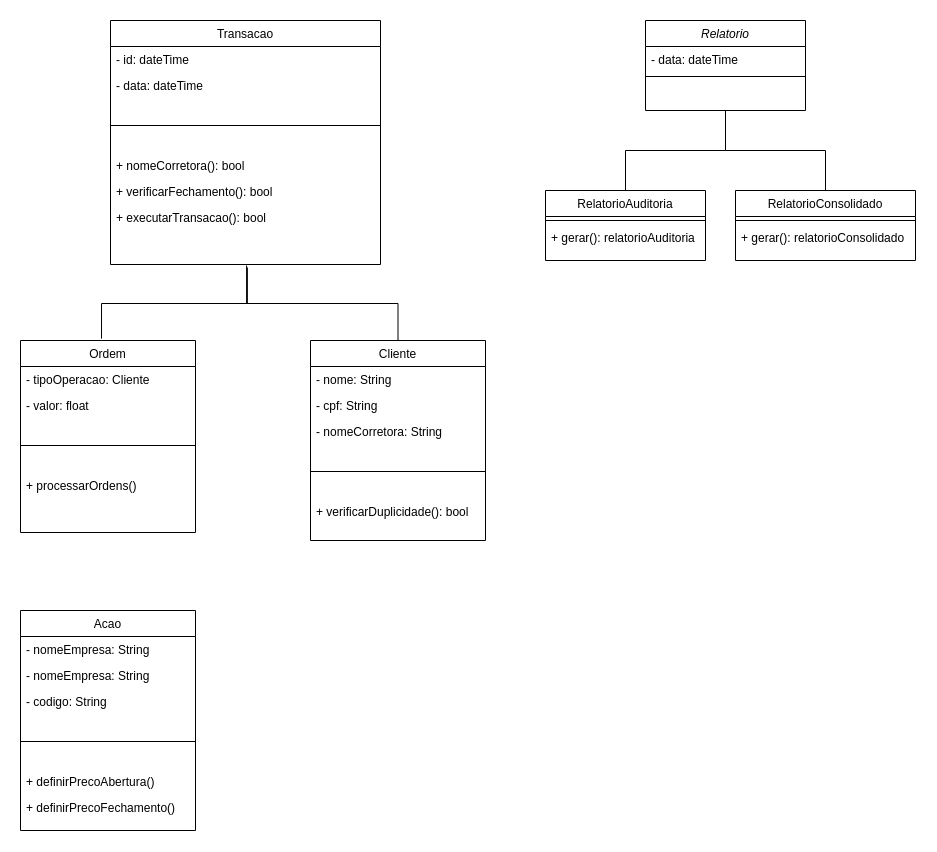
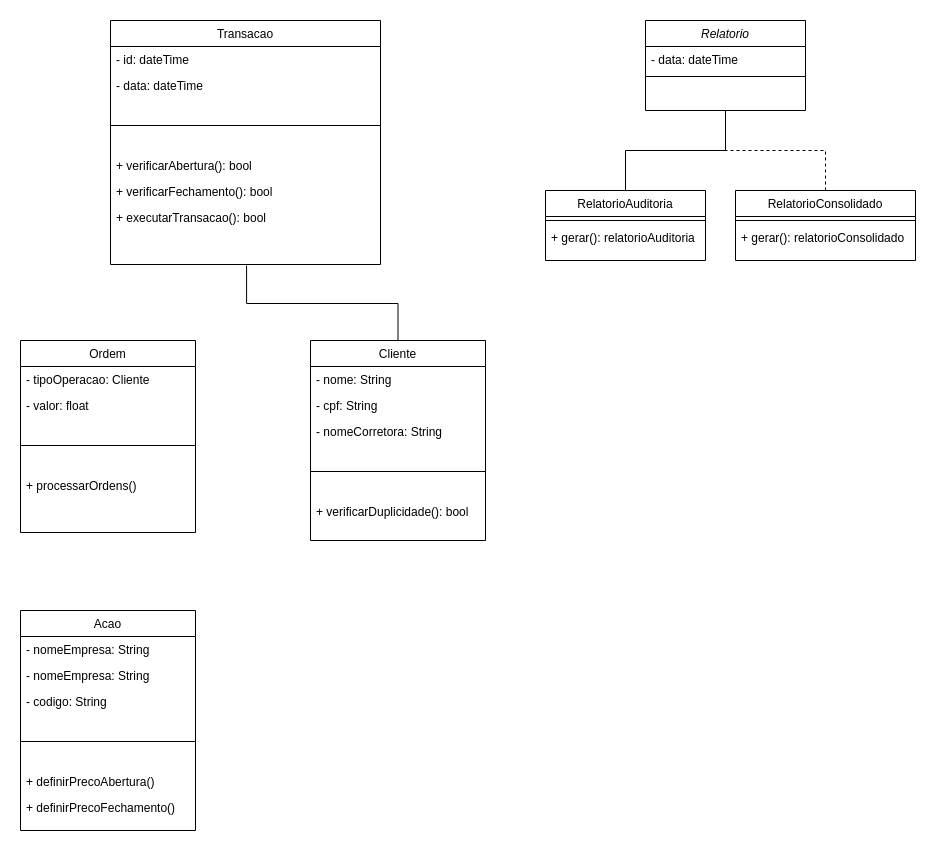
  <mxCell id="0" />
  <mxCell id="1" parent="0" />
  <mxCell id="2" value="Relatorio" style="swimlane;fontStyle=2;align=center;verticalAlign=top;childLayout=stackLayout;horizontal=1;startSize=26;horizontalStack=0;resizeParent=1;resizeLast=0;collapsible=1;marginBottom=0;rounded=0;shadow=0;strokeWidth=1;" parent="1" vertex="1"><mxGeometry x="645" y="20" width="160" height="90" as="geometry"><mxRectangle x="230" y="140" width="160" height="26" as="alternateBounds" /></mxGeometry></mxCell>
  <mxCell id="3" value="- data: dateTime" style="text;align=left;verticalAlign=top;spacingLeft=4;spacingRight=4;overflow=hidden;rotatable=0;points=[[0,0.5],[1,0.5]];portConstraint=eastwest;rounded=0;shadow=0;html=0;" parent="2" vertex="1"><mxGeometry y="26" width="160" height="26" as="geometry" /></mxCell>
  <mxCell id="4" value="" style="line;html=1;strokeWidth=1;align=left;verticalAlign=middle;spacingTop=-1;spacingLeft=3;spacingRight=3;rotatable=0;labelPosition=right;points=[];portConstraint=eastwest;" parent="2" vertex="1"><mxGeometry y="52" width="160" height="8" as="geometry" /></mxCell>
  <mxCell id="5" value="RelatorioAuditoria" style="swimlane;fontStyle=0;align=center;verticalAlign=top;childLayout=stackLayout;horizontal=1;startSize=26;horizontalStack=0;resizeParent=1;resizeLast=0;collapsible=1;marginBottom=0;rounded=0;shadow=0;strokeWidth=1;" parent="1" vertex="1"><mxGeometry x="545" y="190" width="160" height="70" as="geometry"><mxRectangle x="130" y="380" width="160" height="26" as="alternateBounds" /></mxGeometry></mxCell>
  <mxCell id="6" value="" style="line;html=1;strokeWidth=1;align=left;verticalAlign=middle;spacingTop=-1;spacingLeft=3;spacingRight=3;rotatable=0;labelPosition=right;points=[];portConstraint=eastwest;" parent="5" vertex="1"><mxGeometry y="26" width="160" height="8" as="geometry" /></mxCell>
  <mxCell id="7" value="+ gerar(): relatorioAuditoria" style="text;align=left;verticalAlign=top;spacingLeft=4;spacingRight=4;overflow=hidden;rotatable=0;points=[[0,0.5],[1,0.5]];portConstraint=eastwest;" parent="5" vertex="1"><mxGeometry y="34" width="160" height="26" as="geometry" /></mxCell>
  <mxCell id="8" value="" style="endArrow=none;endSize=10;endFill=0;shadow=0;strokeWidth=1;rounded=0;edgeStyle=elbowEdgeStyle;elbow=vertical;" parent="1" source="5" target="2" edge="1"><mxGeometry width="160" relative="1" as="geometry"><mxPoint x="625" y="103" as="sourcePoint" /><mxPoint x="625" y="103" as="targetPoint" /></mxGeometry></mxCell>
  <mxCell id="9" value="RelatorioConsolidado" style="swimlane;fontStyle=0;align=center;verticalAlign=top;childLayout=stackLayout;horizontal=1;startSize=26;horizontalStack=0;resizeParent=1;resizeLast=0;collapsible=1;marginBottom=0;rounded=0;shadow=0;strokeWidth=1;" parent="1" vertex="1"><mxGeometry x="735" y="190" width="180" height="70" as="geometry"><mxRectangle x="340" y="380" width="170" height="26" as="alternateBounds" /></mxGeometry></mxCell>
  <mxCell id="10" value="" style="line;html=1;strokeWidth=1;align=left;verticalAlign=middle;spacingTop=-1;spacingLeft=3;spacingRight=3;rotatable=0;labelPosition=right;points=[];portConstraint=eastwest;" parent="9" vertex="1"><mxGeometry y="26" width="180" height="8" as="geometry" /></mxCell>
  <mxCell id="11" value="+ gerar(): relatorioConsolidado" style="text;align=left;verticalAlign=top;spacingLeft=4;spacingRight=4;overflow=hidden;rotatable=0;points=[[0,0.5],[1,0.5]];portConstraint=eastwest;" vertex="1" parent="9"><mxGeometry y="34" width="180" height="26" as="geometry" /></mxCell>
- <mxCell id="12" value="" style="endArrow=none;endSize=10;endFill=0;shadow=0;strokeWidth=1;rounded=0;edgeStyle=elbowEdgeStyle;elbow=vertical;" parent="1" source="9" target="2" edge="1"><mxGeometry width="160" relative="1" as="geometry"><mxPoint x="635" y="273" as="sourcePoint" /><mxPoint x="735" y="171" as="targetPoint" /></mxGeometry></mxCell>
+ <mxCell id="12" value="" style="endArrow=none;endSize=10;endFill=0;shadow=0;strokeWidth=1;rounded=0;edgeStyle=elbowEdgeStyle;elbow=vertical;dashed=1;" parent="1" source="9" target="2" edge="1"><mxGeometry width="160" relative="1" as="geometry"><mxPoint x="635" y="273" as="sourcePoint" /><mxPoint x="735" y="171" as="targetPoint" /></mxGeometry></mxCell>
  <mxCell id="13" value="Transacao" style="swimlane;fontStyle=0;align=center;verticalAlign=top;childLayout=stackLayout;horizontal=1;startSize=26;horizontalStack=0;resizeParent=1;resizeLast=0;collapsible=1;marginBottom=0;rounded=0;shadow=0;strokeWidth=1;" vertex="1" parent="1"><mxGeometry x="110" y="20" width="270" height="244" as="geometry"><mxRectangle x="550" y="140" width="160" height="26" as="alternateBounds" /></mxGeometry></mxCell>
  <mxCell id="14" value="- id: dateTime" style="text;align=left;verticalAlign=top;spacingLeft=4;spacingRight=4;overflow=hidden;rotatable=0;points=[[0,0.5],[1,0.5]];portConstraint=eastwest;rounded=0;shadow=0;html=0;" vertex="1" parent="13"><mxGeometry y="26" width="270" height="26" as="geometry" /></mxCell>
  <mxCell id="15" value="- data: dateTime" style="text;align=left;verticalAlign=top;spacingLeft=4;spacingRight=4;overflow=hidden;rotatable=0;points=[[0,0.5],[1,0.5]];portConstraint=eastwest;rounded=0;shadow=0;html=0;" vertex="1" parent="13"><mxGeometry y="52" width="270" height="26" as="geometry" /></mxCell>
  <mxCell id="16" value="" style="line;html=1;strokeWidth=1;align=left;verticalAlign=middle;spacingTop=-1;spacingLeft=3;spacingRight=3;rotatable=0;labelPosition=right;points=[];portConstraint=eastwest;" vertex="1" parent="13"><mxGeometry y="78" width="270" height="54" as="geometry" /></mxCell>
- <mxCell id="17" value="+ nomeCorretora(): bool" style="text;align=left;verticalAlign=top;spacingLeft=4;spacingRight=4;overflow=hidden;rotatable=0;points=[[0,0.5],[1,0.5]];portConstraint=eastwest;" vertex="1" parent="13"><mxGeometry y="132" width="270" height="26" as="geometry" /></mxCell>
+ <mxCell id="17" value="+ verificarAbertura(): bool" style="text;align=left;verticalAlign=top;spacingLeft=4;spacingRight=4;overflow=hidden;rotatable=0;points=[[0,0.5],[1,0.5]];portConstraint=eastwest;" vertex="1" parent="13"><mxGeometry y="132" width="270" height="26" as="geometry" /></mxCell>
  <mxCell id="18" value="+ verificarFechamento(): bool" style="text;align=left;verticalAlign=top;spacingLeft=4;spacingRight=4;overflow=hidden;rotatable=0;points=[[0,0.5],[1,0.5]];portConstraint=eastwest;" vertex="1" parent="13"><mxGeometry y="158" width="270" height="26" as="geometry" /></mxCell>
  <mxCell id="19" value="+ executarTransacao(): bool" style="text;align=left;verticalAlign=top;spacingLeft=4;spacingRight=4;overflow=hidden;rotatable=0;points=[[0,0.5],[1,0.5]];portConstraint=eastwest;" vertex="1" parent="13"><mxGeometry y="184" width="270" height="60" as="geometry" /></mxCell>
  <mxCell id="20" value="Ordem" style="swimlane;fontStyle=0;align=center;verticalAlign=top;childLayout=stackLayout;horizontal=1;startSize=26;horizontalStack=0;resizeParent=1;resizeLast=0;collapsible=1;marginBottom=0;rounded=0;shadow=0;strokeWidth=1;" vertex="1" parent="1"><mxGeometry x="20" y="340" width="175" height="192" as="geometry"><mxRectangle x="550" y="140" width="160" height="26" as="alternateBounds" /></mxGeometry></mxCell>
  <mxCell id="21" value="- tipoOperacao: Cliente" style="text;align=left;verticalAlign=top;spacingLeft=4;spacingRight=4;overflow=hidden;rotatable=0;points=[[0,0.5],[1,0.5]];portConstraint=eastwest;rounded=0;shadow=0;html=0;" vertex="1" parent="20"><mxGeometry y="26" width="175" height="26" as="geometry" /></mxCell>
  <mxCell id="22" value="- valor: float" style="text;align=left;verticalAlign=top;spacingLeft=4;spacingRight=4;overflow=hidden;rotatable=0;points=[[0,0.5],[1,0.5]];portConstraint=eastwest;rounded=0;shadow=0;html=0;" vertex="1" parent="20"><mxGeometry y="52" width="175" height="26" as="geometry" /></mxCell>
  <mxCell id="23" value="" style="line;html=1;strokeWidth=1;align=left;verticalAlign=middle;spacingTop=-1;spacingLeft=3;spacingRight=3;rotatable=0;labelPosition=right;points=[];portConstraint=eastwest;" vertex="1" parent="20"><mxGeometry y="78" width="175" height="54" as="geometry" /></mxCell>
  <mxCell id="24" value="+ processarOrdens()" style="text;align=left;verticalAlign=top;spacingLeft=4;spacingRight=4;overflow=hidden;rotatable=0;points=[[0,0.5],[1,0.5]];portConstraint=eastwest;" vertex="1" parent="20"><mxGeometry y="132" width="175" height="60" as="geometry" /></mxCell>
  <mxCell id="25" value="Acao" style="swimlane;fontStyle=0;align=center;verticalAlign=top;childLayout=stackLayout;horizontal=1;startSize=26;horizontalStack=0;resizeParent=1;resizeLast=0;collapsible=1;marginBottom=0;rounded=0;shadow=0;strokeWidth=1;" vertex="1" parent="1"><mxGeometry x="20" y="610" width="175" height="220" as="geometry"><mxRectangle x="550" y="140" width="160" height="26" as="alternateBounds" /></mxGeometry></mxCell>
  <mxCell id="26" value="- nomeEmpresa: String " style="text;align=left;verticalAlign=top;spacingLeft=4;spacingRight=4;overflow=hidden;rotatable=0;points=[[0,0.5],[1,0.5]];portConstraint=eastwest;rounded=0;shadow=0;html=0;" vertex="1" parent="25"><mxGeometry y="26" width="175" height="26" as="geometry" /></mxCell>
  <mxCell id="27" value="- nomeEmpresa: String " style="text;align=left;verticalAlign=top;spacingLeft=4;spacingRight=4;overflow=hidden;rotatable=0;points=[[0,0.5],[1,0.5]];portConstraint=eastwest;rounded=0;shadow=0;html=0;" vertex="1" parent="25"><mxGeometry y="52" width="175" height="26" as="geometry" /></mxCell>
  <mxCell id="28" value="- codigo: String" style="text;align=left;verticalAlign=top;spacingLeft=4;spacingRight=4;overflow=hidden;rotatable=0;points=[[0,0.5],[1,0.5]];portConstraint=eastwest;rounded=0;shadow=0;html=0;" vertex="1" parent="25"><mxGeometry y="78" width="175" height="26" as="geometry" /></mxCell>
  <mxCell id="29" value="" style="line;html=1;strokeWidth=1;align=left;verticalAlign=middle;spacingTop=-1;spacingLeft=3;spacingRight=3;rotatable=0;labelPosition=right;points=[];portConstraint=eastwest;" vertex="1" parent="25"><mxGeometry y="104" width="175" height="54" as="geometry" /></mxCell>
  <mxCell id="30" value="+ definirPrecoAbertura()" style="text;align=left;verticalAlign=top;spacingLeft=4;spacingRight=4;overflow=hidden;rotatable=0;points=[[0,0.5],[1,0.5]];portConstraint=eastwest;" vertex="1" parent="25"><mxGeometry y="158" width="175" height="26" as="geometry" /></mxCell>
  <mxCell id="31" value="+ definirPrecoFechamento()" style="text;align=left;verticalAlign=top;spacingLeft=4;spacingRight=4;overflow=hidden;rotatable=0;points=[[0,0.5],[1,0.5]];portConstraint=eastwest;" vertex="1" parent="25"><mxGeometry y="184" width="175" height="26" as="geometry" /></mxCell>
  <mxCell id="32" value="Cliente" style="swimlane;fontStyle=0;align=center;verticalAlign=top;childLayout=stackLayout;horizontal=1;startSize=26;horizontalStack=0;resizeParent=1;resizeLast=0;collapsible=1;marginBottom=0;rounded=0;shadow=0;strokeWidth=1;" vertex="1" parent="1"><mxGeometry x="310" y="340" width="175" height="200" as="geometry"><mxRectangle x="550" y="140" width="160" height="26" as="alternateBounds" /></mxGeometry></mxCell>
  <mxCell id="33" value="- nome: String " style="text;align=left;verticalAlign=top;spacingLeft=4;spacingRight=4;overflow=hidden;rotatable=0;points=[[0,0.5],[1,0.5]];portConstraint=eastwest;rounded=0;shadow=0;html=0;" vertex="1" parent="32"><mxGeometry y="26" width="175" height="26" as="geometry" /></mxCell>
  <mxCell id="34" value="- cpf: String " style="text;align=left;verticalAlign=top;spacingLeft=4;spacingRight=4;overflow=hidden;rotatable=0;points=[[0,0.5],[1,0.5]];portConstraint=eastwest;rounded=0;shadow=0;html=0;" vertex="1" parent="32"><mxGeometry y="52" width="175" height="26" as="geometry" /></mxCell>
  <mxCell id="35" value="- nomeCorretora: String " style="text;align=left;verticalAlign=top;spacingLeft=4;spacingRight=4;overflow=hidden;rotatable=0;points=[[0,0.5],[1,0.5]];portConstraint=eastwest;rounded=0;shadow=0;html=0;" vertex="1" parent="32"><mxGeometry y="78" width="175" height="26" as="geometry" /></mxCell>
  <mxCell id="36" value="" style="line;html=1;strokeWidth=1;align=left;verticalAlign=middle;spacingTop=-1;spacingLeft=3;spacingRight=3;rotatable=0;labelPosition=right;points=[];portConstraint=eastwest;" vertex="1" parent="32"><mxGeometry y="104" width="175" height="54" as="geometry" /></mxCell>
  <mxCell id="37" value="+ verificarDuplicidade(): bool" style="text;align=left;verticalAlign=top;spacingLeft=4;spacingRight=4;overflow=hidden;rotatable=0;points=[[0,0.5],[1,0.5]];portConstraint=eastwest;" vertex="1" parent="32"><mxGeometry y="158" width="175" height="26" as="geometry" /></mxCell>
  <mxCell id="38" value="" style="endArrow=none;endSize=10;endFill=0;shadow=0;strokeWidth=1;rounded=0;edgeStyle=elbowEdgeStyle;elbow=vertical;entryX=0.504;entryY=1.017;entryDx=0;entryDy=0;entryPerimeter=0;" edge="1" parent="1" source="32" target="19"><mxGeometry width="160" relative="1" as="geometry"><mxPoint x="330" y="360" as="sourcePoint" /><mxPoint x="230" y="280" as="targetPoint" /></mxGeometry></mxCell>
- <mxCell id="39" value="" style="endArrow=none;endSize=10;endFill=0;shadow=0;strokeWidth=1;rounded=0;edgeStyle=elbowEdgeStyle;elbow=vertical;entryX=0.507;entryY=1.05;entryDx=0;entryDy=0;entryPerimeter=0;exitX=0.463;exitY=-0.01;exitDx=0;exitDy=0;exitPerimeter=0;" edge="1" parent="1" source="20" target="19"><mxGeometry width="160" relative="1" as="geometry"><mxPoint x="-60" y="280" as="sourcePoint" /><mxPoint x="40" y="200" as="targetPoint" /></mxGeometry></mxCell>
